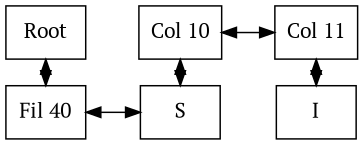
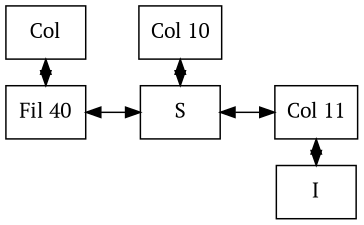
  digraph {
    fontname="PT Serif"
    rankdir=LR
    node [fontname="PT Serif" group=-1 shape=rectangle]
    edge [dir=both fontname="PT Serif"]
-   n1 [label=Root]
+   n1 [label=Col]
    n2 [group=10 label="Fil 40"]
    n3 [label="Col 10"]
    n4 [group=10 label=S]
    n5 [label="Col 11"]
    n6 [group=10 label=I]
    subgraph sub_1 {
      rank=same
      n1
      n2
    }
    subgraph sub_2 {
      rank=same
      n3
      n4
    }
    subgraph sub_3 {
      rank=same
      n5
      n6
    }
    n1 -> n2
    n2 -> n4
    n3 -> n4
-   n3 -> n5
+   n4 -> n5
    n5 -> n6
  }
